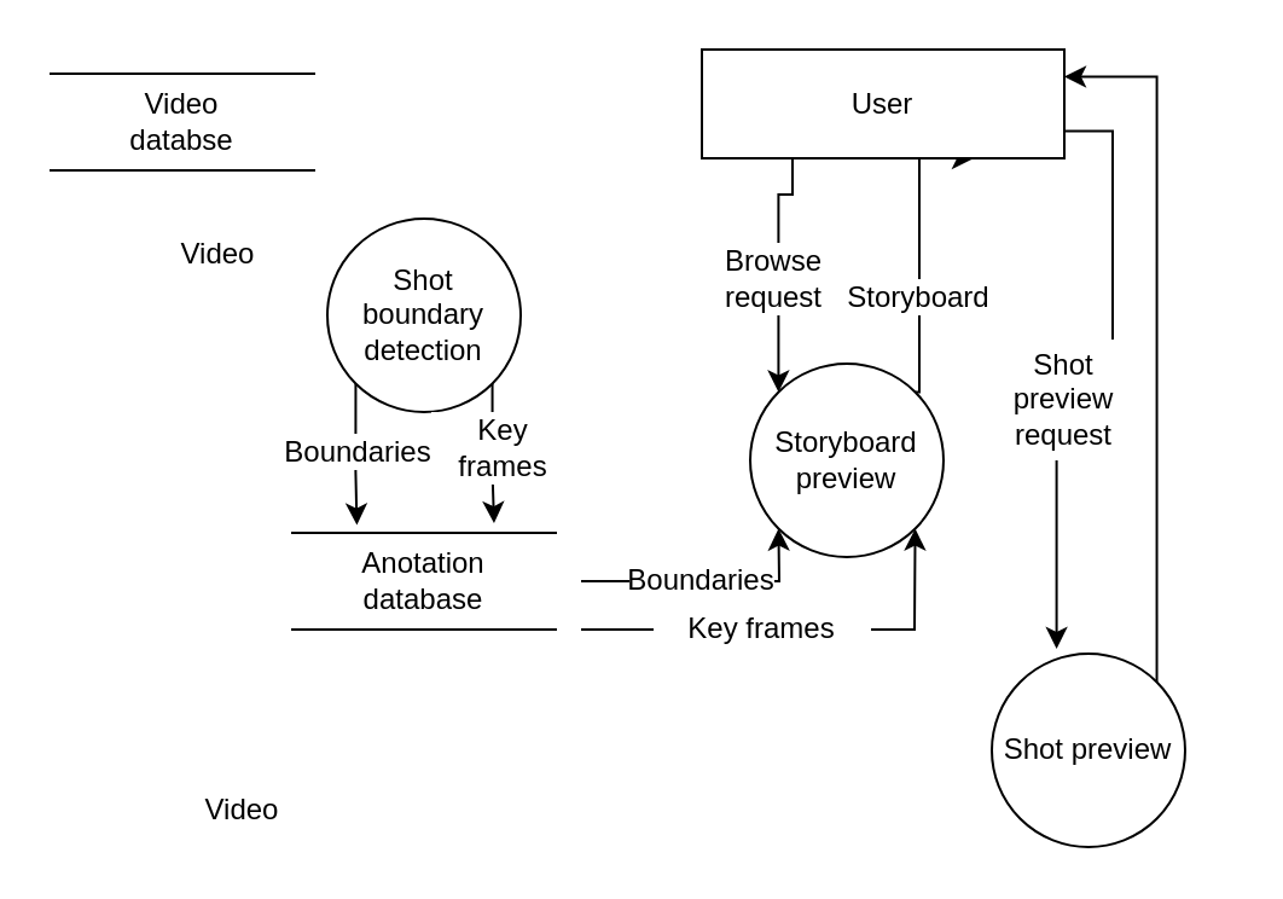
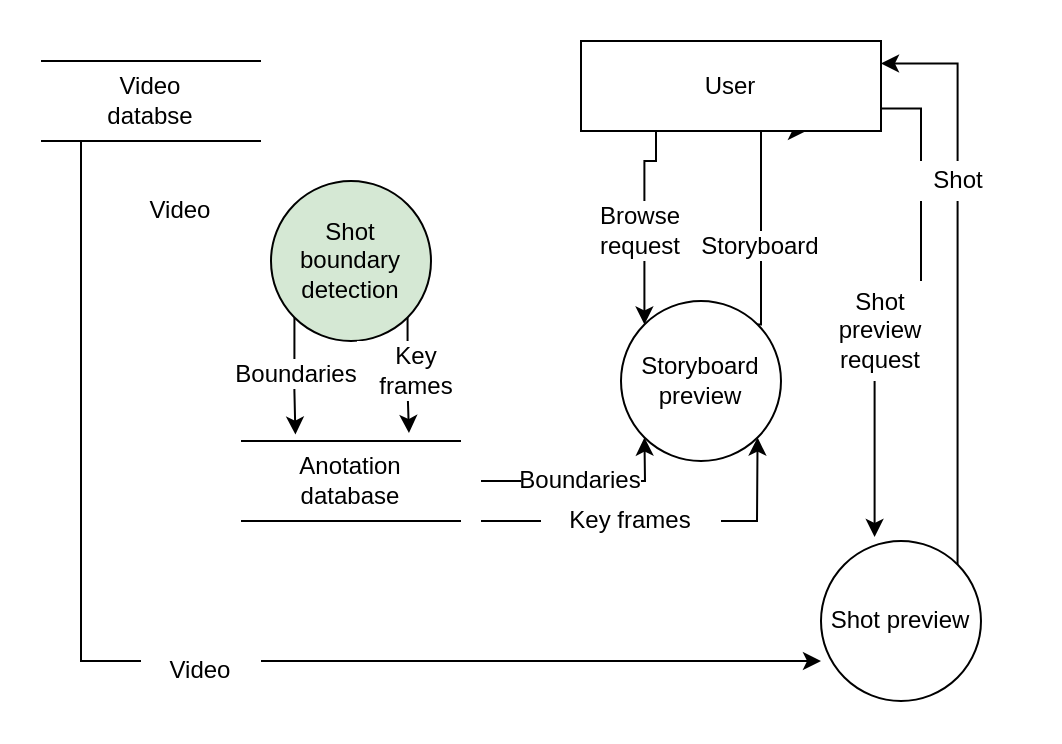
  <mxCell id="0" />
  <mxCell id="1" parent="0" />
  <mxCell id="2" value="" style="endArrow=none;html=1;rounded=0;" edge="1" parent="1"><mxGeometry width="50" height="50" relative="1" as="geometry"><mxPoint x="20" y="30" as="sourcePoint" /><mxPoint x="130" y="30" as="targetPoint" /></mxGeometry></mxCell>
  <mxCell id="3" value="" style="endArrow=none;html=1;rounded=0;" edge="1" parent="1"><mxGeometry width="50" height="50" relative="1" as="geometry"><mxPoint x="20" y="70" as="sourcePoint" /><mxPoint x="130" y="70" as="targetPoint" /></mxGeometry></mxCell>
+ <mxCell id="4" style="edgeStyle=orthogonalEdgeStyle;rounded=0;orthogonalLoop=1;jettySize=auto;html=1;exitX=0;exitY=1;exitDx=0;exitDy=0;entryX=0;entryY=0.75;entryDx=0;entryDy=0;entryPerimeter=0;" edge="1" parent="1" source="5" target="18"><mxGeometry relative="1" as="geometry" /></mxCell>
  <mxCell id="5" value="Video databse" style="text;html=1;strokeColor=none;fillColor=none;align=center;verticalAlign=middle;whiteSpace=wrap;rounded=0;" vertex="1" parent="1"><mxGeometry x="40" y="30" width="70" height="40" as="geometry" /></mxCell>
  <mxCell id="6" style="edgeStyle=orthogonalEdgeStyle;rounded=0;orthogonalLoop=1;jettySize=auto;html=1;exitX=0;exitY=1;exitDx=0;exitDy=0;entryX=0.103;entryY=-0.08;entryDx=0;entryDy=0;entryPerimeter=0;" edge="1" parent="1" source="8" target="11"><mxGeometry relative="1" as="geometry" /></mxCell>
  <mxCell id="7" style="edgeStyle=orthogonalEdgeStyle;rounded=0;orthogonalLoop=1;jettySize=auto;html=1;exitX=1;exitY=1;exitDx=0;exitDy=0;entryX=0.914;entryY=-0.1;entryDx=0;entryDy=0;entryPerimeter=0;" edge="1" parent="1" source="8" target="11"><mxGeometry relative="1" as="geometry" /></mxCell>
- <mxCell id="8" value="Shot boundary detection" style="ellipse;whiteSpace=wrap;html=1;aspect=fixed;" vertex="1" parent="1"><mxGeometry x="135" y="90" width="80" height="80" as="geometry" /></mxCell>
+ <mxCell id="8" value="Shot boundary detection" style="ellipse;whiteSpace=wrap;html=1;aspect=fixed;fillColor=#d5e8d4;" vertex="1" parent="1"><mxGeometry x="135" y="90" width="80" height="80" as="geometry" /></mxCell>
  <mxCell id="9" value="" style="endArrow=none;html=1;rounded=0;" edge="1" parent="1"><mxGeometry width="50" height="50" relative="1" as="geometry"><mxPoint x="120" y="220" as="sourcePoint" /><mxPoint x="230" y="220" as="targetPoint" /></mxGeometry></mxCell>
  <mxCell id="10" value="" style="endArrow=none;html=1;rounded=0;" edge="1" parent="1"><mxGeometry width="50" height="50" relative="1" as="geometry"><mxPoint x="120" y="260" as="sourcePoint" /><mxPoint x="230" y="260" as="targetPoint" /></mxGeometry></mxCell>
  <mxCell id="11" value="Anotation database" style="text;html=1;strokeColor=none;fillColor=none;align=center;verticalAlign=middle;whiteSpace=wrap;rounded=0;" vertex="1" parent="1"><mxGeometry x="140" y="220" width="70" height="40" as="geometry" /></mxCell>
  <mxCell id="12" style="edgeStyle=orthogonalEdgeStyle;rounded=0;orthogonalLoop=1;jettySize=auto;html=1;exitX=1;exitY=0;exitDx=0;exitDy=0;entryX=0.75;entryY=1;entryDx=0;entryDy=0;" edge="1" parent="1" source="13" target="16"><mxGeometry relative="1" as="geometry"><mxPoint x="378" y="90" as="targetPoint" /><Array as="points"><mxPoint x="380" y="162" /></Array></mxGeometry></mxCell>
  <mxCell id="13" value="Storyboard preview" style="ellipse;whiteSpace=wrap;html=1;aspect=fixed;" vertex="1" parent="1"><mxGeometry x="310" y="150" width="80" height="80" as="geometry" /></mxCell>
  <mxCell id="14" style="edgeStyle=orthogonalEdgeStyle;rounded=0;orthogonalLoop=1;jettySize=auto;html=1;exitX=0.25;exitY=1;exitDx=0;exitDy=0;entryX=0;entryY=0;entryDx=0;entryDy=0;" edge="1" parent="1" source="16" target="13"><mxGeometry relative="1" as="geometry"><Array as="points"><mxPoint x="322" y="80" /></Array></mxGeometry></mxCell>
  <mxCell id="15" style="edgeStyle=orthogonalEdgeStyle;rounded=0;orthogonalLoop=1;jettySize=auto;html=1;exitX=1;exitY=0.75;exitDx=0;exitDy=0;entryX=0.335;entryY=-0.025;entryDx=0;entryDy=0;entryPerimeter=0;" edge="1" parent="1" source="16" target="18"><mxGeometry relative="1" as="geometry" /></mxCell>
  <mxCell id="16" value="User" style="rounded=0;whiteSpace=wrap;html=1;" vertex="1" parent="1"><mxGeometry x="290" y="20" width="150" height="45" as="geometry" /></mxCell>
  <mxCell id="17" style="edgeStyle=orthogonalEdgeStyle;rounded=0;orthogonalLoop=1;jettySize=auto;html=1;exitX=1;exitY=0;exitDx=0;exitDy=0;entryX=1;entryY=0.25;entryDx=0;entryDy=0;" edge="1" parent="1" source="18" target="16"><mxGeometry relative="1" as="geometry" /></mxCell>
  <mxCell id="18" value="Shot preview" style="ellipse;whiteSpace=wrap;html=1;aspect=fixed;" vertex="1" parent="1"><mxGeometry x="410" y="270" width="80" height="80" as="geometry" /></mxCell>
  <mxCell id="19" value="" style="endArrow=classic;html=1;rounded=0;entryX=0;entryY=1;entryDx=0;entryDy=0;" edge="1" parent="1" target="13"><mxGeometry width="50" height="50" relative="1" as="geometry"><mxPoint x="240" y="240" as="sourcePoint" /><mxPoint x="270" y="200" as="targetPoint" /><Array as="points"><mxPoint x="322" y="240" /></Array></mxGeometry></mxCell>
  <mxCell id="20" value="" style="endArrow=classic;html=1;rounded=0;entryX=1;entryY=1;entryDx=0;entryDy=0;" edge="1" parent="1" target="13"><mxGeometry width="50" height="50" relative="1" as="geometry"><mxPoint x="240" y="260" as="sourcePoint" /><mxPoint x="380" y="260" as="targetPoint" /><Array as="points"><mxPoint x="378" y="260" /></Array></mxGeometry></mxCell>
  <mxCell id="21" value="Video" style="text;html=1;strokeColor=none;fillColor=#FFFFFF;align=center;verticalAlign=middle;whiteSpace=wrap;rounded=0;" vertex="1" parent="1"><mxGeometry x="70" y="320" width="60" height="30" as="geometry" /></mxCell>
  <mxCell id="22" value="Video" style="text;html=1;strokeColor=none;fillColor=#FFFFFF;align=center;verticalAlign=middle;whiteSpace=wrap;rounded=0;" vertex="1" parent="1"><mxGeometry x="60" y="90" width="60" height="30" as="geometry" /></mxCell>
  <mxCell id="23" value="Boundaries" style="text;html=1;strokeColor=none;fillColor=#FFFFFF;align=center;verticalAlign=middle;whiteSpace=wrap;rounded=0;" vertex="1" parent="1"><mxGeometry x="118" y="179" width="60" height="15" as="geometry" /></mxCell>
  <mxCell id="24" value="Key frames" style="text;html=1;strokeColor=none;fillColor=#FFFFFF;align=center;verticalAlign=middle;whiteSpace=wrap;rounded=0;" vertex="1" parent="1"><mxGeometry x="178" y="170" width="60" height="30" as="geometry" /></mxCell>
  <mxCell id="25" value="Boundaries" style="text;html=1;strokeColor=none;fillColor=#FFFFFF;align=center;verticalAlign=middle;whiteSpace=wrap;rounded=0;" vertex="1" parent="1"><mxGeometry x="260" y="232.5" width="60" height="15" as="geometry" /></mxCell>
  <mxCell id="26" value="Key frames" style="text;html=1;strokeColor=none;fillColor=#FFFFFF;align=center;verticalAlign=middle;whiteSpace=wrap;rounded=0;" vertex="1" parent="1"><mxGeometry x="270" y="255" width="90" height="10" as="geometry" /></mxCell>
  <mxCell id="27" value="Browse request" style="text;html=1;strokeColor=none;fillColor=#FFFFFF;align=center;verticalAlign=middle;whiteSpace=wrap;rounded=0;" vertex="1" parent="1"><mxGeometry x="290" y="100" width="60" height="30" as="geometry" /></mxCell>
  <mxCell id="28" value="Storyboard" style="text;html=1;strokeColor=none;fillColor=#FFFFFF;align=center;verticalAlign=middle;whiteSpace=wrap;rounded=0;" vertex="1" parent="1"><mxGeometry x="350" y="115" width="60" height="15" as="geometry" /></mxCell>
  <mxCell id="29" value="Shot preview request" style="text;html=1;strokeColor=none;fillColor=#FFFFFF;align=center;verticalAlign=middle;whiteSpace=wrap;rounded=0;" vertex="1" parent="1"><mxGeometry x="410" y="140" width="60" height="50" as="geometry" /></mxCell>
+ <mxCell id="30" value="Shot" style="text;html=1;strokeColor=none;fillColor=#FFFFFF;align=center;verticalAlign=middle;whiteSpace=wrap;rounded=0;" vertex="1" parent="1"><mxGeometry x="449" y="80" width="60" height="20" as="geometry" /></mxCell>
